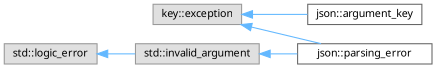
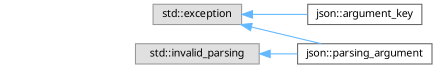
  digraph {
    fontname="Noto Sans"
    rankdir=LR
    node [color=grey60 fillcolor="#E0E0E0" fontname="Noto Sans" fontsize=10 shape=box style=filled]
    edge [color=steelblue1 dir=back fontname="Noto Sans" fontsize=10 labelfontname=Helvetica labelfontsize=10 style=solid]
-   n1 [height=0.2 label="key::exception" width=0.4]
+   n1 [height=0.2 label="std::exception" width=0.4]
    n2 [color=grey40 fillcolor=white height=0.2 label="json::argument_key" width=0.4]
-   n3 [color=grey40 fillcolor=white height=0.2 label="json::parsing_error" width=0.4]
-   n4 [height=0.2 label="std::logic_error" width=0.4]
-   n5 [height=0.2 label="std::invalid_argument" width=0.4]
+   n3 [color=grey40 fillcolor=white height=0.2 label="json::parsing_argument" width=0.4]
+   n5 [height=0.2 label="std::invalid_parsing" width=0.4]
    n1 -> n2
    n1 -> n3
-   n4 -> n5
    n5 -> n3
  }
